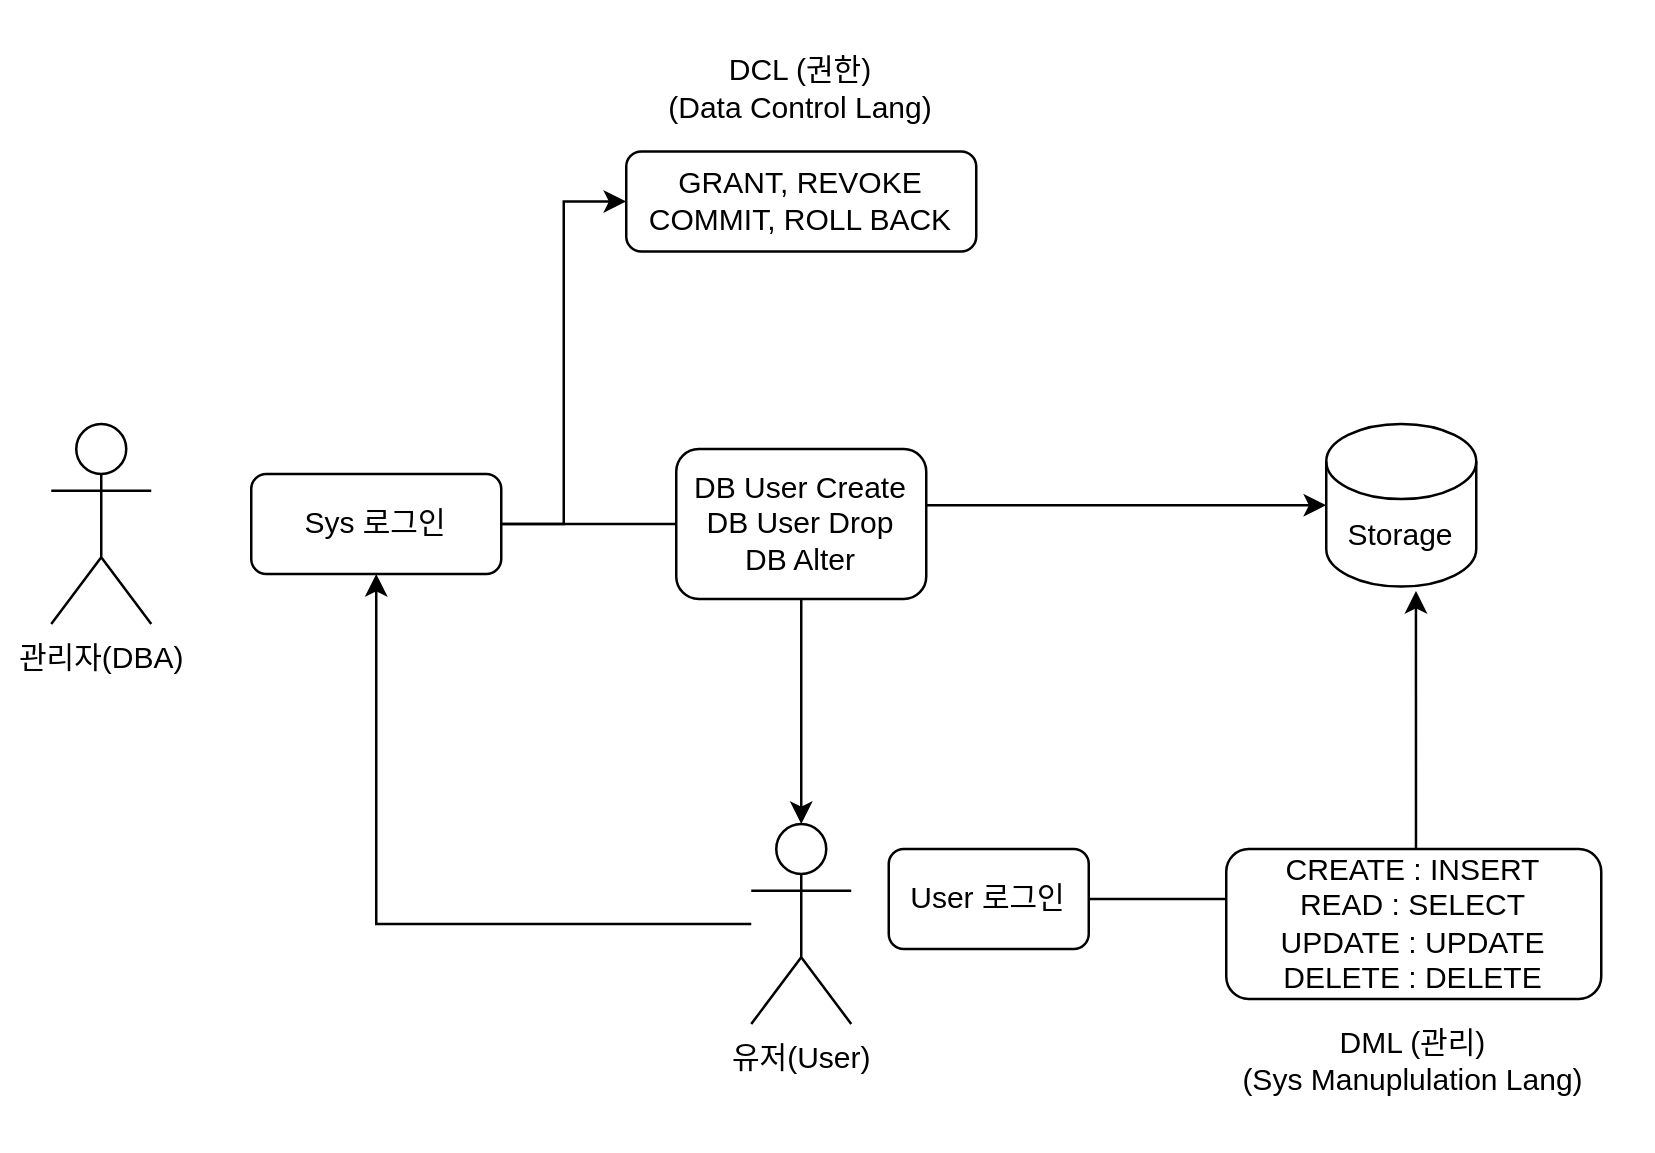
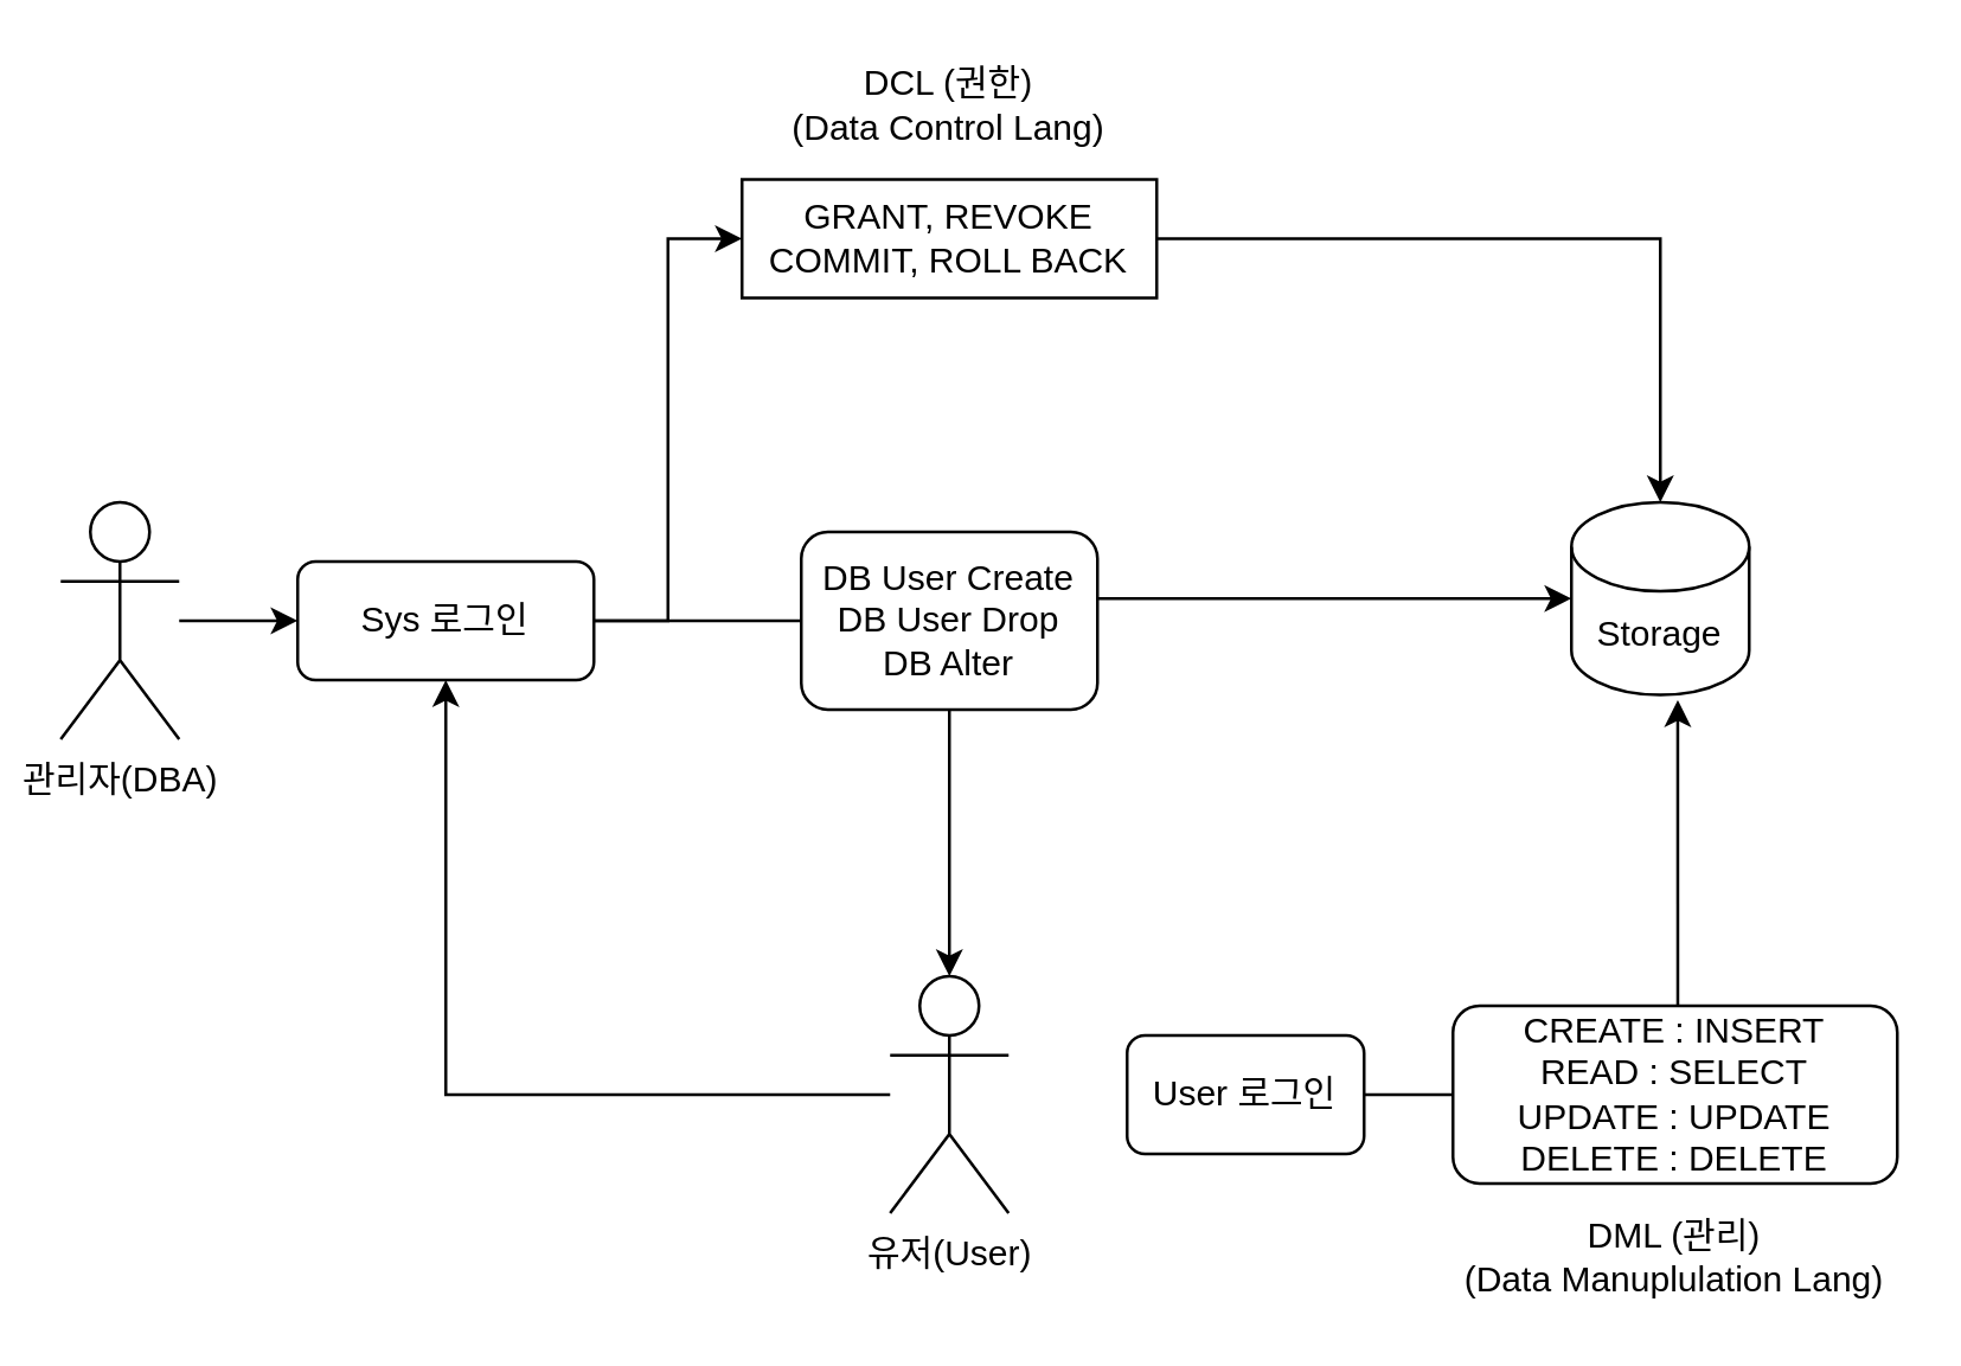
  <mxCell id="0" />
  <mxCell id="1" parent="0" />
+ <mxCell id="2" style="edgeStyle=orthogonalEdgeStyle;rounded=0;orthogonalLoop=1;jettySize=auto;html=1;entryX=0;entryY=0.5;entryDx=0;entryDy=0;" edge="1" parent="1" source="3" target="7"><mxGeometry relative="1" as="geometry" /></mxCell>
  <mxCell id="3" value="관리자(DBA)" style="shape=umlActor;verticalLabelPosition=bottom;verticalAlign=top;html=1;outlineConnect=0;" vertex="1" parent="1"><mxGeometry x="20" y="169" width="40" height="80" as="geometry" /></mxCell>
  <mxCell id="4" value="Storage" style="shape=cylinder3;whiteSpace=wrap;html=1;boundedLbl=1;backgroundOutline=1;size=15;" vertex="1" parent="1"><mxGeometry x="530" y="169" width="60" height="65" as="geometry" /></mxCell>
  <mxCell id="5" style="edgeStyle=orthogonalEdgeStyle;rounded=0;orthogonalLoop=1;jettySize=auto;html=1;entryX=0;entryY=0.5;entryDx=0;entryDy=0;entryPerimeter=0;" edge="1" parent="1" source="7" target="4"><mxGeometry relative="1" as="geometry" /></mxCell>
  <mxCell id="6" style="edgeStyle=orthogonalEdgeStyle;rounded=0;orthogonalLoop=1;jettySize=auto;html=1;entryX=0;entryY=0.5;entryDx=0;entryDy=0;" edge="1" parent="1" source="7" target="17"><mxGeometry relative="1" as="geometry" /></mxCell>
  <mxCell id="7" value="Sys 로그인" style="rounded=1;whiteSpace=wrap;html=1;" vertex="1" parent="1"><mxGeometry x="100" y="189" width="100" height="40" as="geometry" /></mxCell>
  <mxCell id="8" style="edgeStyle=orthogonalEdgeStyle;rounded=0;orthogonalLoop=1;jettySize=auto;html=1;entryX=0.5;entryY=0;entryDx=0;entryDy=0;entryPerimeter=0;" edge="1" parent="1" source="9" target="11"><mxGeometry relative="1" as="geometry" /></mxCell>
  <mxCell id="9" value="DB User Create&lt;br&gt;DB&amp;nbsp;User Drop&lt;br&gt;DB Alter" style="rounded=1;whiteSpace=wrap;html=1;" vertex="1" parent="1"><mxGeometry x="270" y="179" width="100" height="60" as="geometry" /></mxCell>
  <mxCell id="10" style="edgeStyle=orthogonalEdgeStyle;rounded=0;orthogonalLoop=1;jettySize=auto;html=1;" edge="1" parent="1" source="11" target="7"><mxGeometry relative="1" as="geometry" /></mxCell>
  <mxCell id="11" value="유저(User)" style="shape=umlActor;verticalLabelPosition=bottom;verticalAlign=top;html=1;outlineConnect=0;" vertex="1" parent="1"><mxGeometry x="300" y="329" width="40" height="80" as="geometry" /></mxCell>
  <mxCell id="12" style="edgeStyle=orthogonalEdgeStyle;rounded=0;orthogonalLoop=1;jettySize=auto;html=1;entryX=0.598;entryY=1.027;entryDx=0;entryDy=0;entryPerimeter=0;exitX=1;exitY=0.5;exitDx=0;exitDy=0;" edge="1" parent="1" source="13" target="4"><mxGeometry relative="1" as="geometry" /></mxCell>
- <mxCell id="13" value="User 로그인" style="rounded=1;whiteSpace=wrap;html=1;" vertex="1" parent="1"><mxGeometry x="355" y="339" width="80" height="40" as="geometry" /></mxCell>
+ <mxCell id="13" value="User 로그인" style="rounded=1;whiteSpace=wrap;html=1;" vertex="1" parent="1"><mxGeometry x="380" y="349" width="80" height="40" as="geometry" /></mxCell>
  <mxCell id="14" value="CREATE : INSERT&lt;br&gt;READ : SELECT&lt;br&gt;UPDATE : UPDATE&lt;br&gt;DELETE : DELETE" style="rounded=1;whiteSpace=wrap;html=1;" vertex="1" parent="1"><mxGeometry x="490" y="339" width="150" height="60" as="geometry" /></mxCell>
- <mxCell id="15" value="DML (관리)&lt;br&gt;(Sys Manuplulation Lang)" style="text;html=1;strokeColor=none;fillColor=none;align=center;verticalAlign=middle;whiteSpace=wrap;rounded=0;" vertex="1" parent="1"><mxGeometry x="490" y="409" width="150" height="30" as="geometry" /></mxCell>
- <mxCell id="17" value="GRANT, REVOKE&lt;br&gt;COMMIT,&amp;nbsp;ROLL BACK" style="rounded=1;whiteSpace=wrap;html=1;" vertex="1" parent="1"><mxGeometry x="250" y="60" width="140" height="40" as="geometry" /></mxCell>
+ <mxCell id="15" value="DML (관리)&lt;br&gt;(Data Manuplulation Lang)" style="text;html=1;strokeColor=none;fillColor=none;align=center;verticalAlign=middle;whiteSpace=wrap;rounded=0;" vertex="1" parent="1"><mxGeometry x="490" y="409" width="150" height="30" as="geometry" /></mxCell>
+ <mxCell id="16" style="edgeStyle=orthogonalEdgeStyle;rounded=0;orthogonalLoop=1;jettySize=auto;html=1;entryX=0.5;entryY=0;entryDx=0;entryDy=0;entryPerimeter=0;" edge="1" parent="1" source="17" target="4"><mxGeometry relative="1" as="geometry" /></mxCell>
+ <mxCell id="17" value="GRANT, REVOKE&lt;br&gt;COMMIT,&amp;nbsp;ROLL BACK" style="whiteSpace=wrap;html=1;rounded=0;" vertex="1" parent="1"><mxGeometry x="250" y="60" width="140" height="40" as="geometry" /></mxCell>
  <mxCell id="18" value="DCL (권한)&lt;br&gt;(Data Control Lang)" style="text;html=1;strokeColor=none;fillColor=none;align=center;verticalAlign=middle;whiteSpace=wrap;rounded=0;" vertex="1" parent="1"><mxGeometry x="250" y="20" width="140" height="30" as="geometry" /></mxCell>
